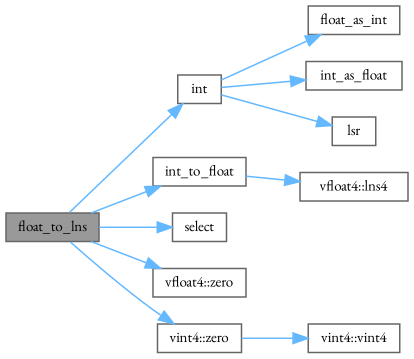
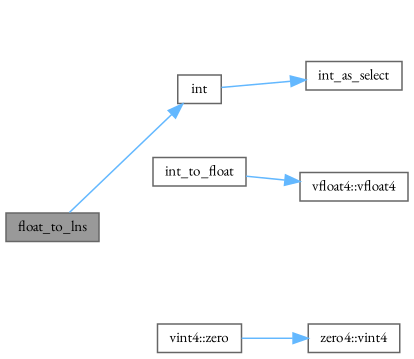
  digraph {
    fontname="EB Garamond"
    rankdir=LR
    node [color=grey40 fillcolor=white fontname="EB Garamond" fontsize=10 shape=box style=filled]
    edge [color=steelblue1 fontname="EB Garamond" fontsize=10 labelfontname=Helvetica labelfontsize=10 style=solid]
    n1 [color=gray40 fillcolor=grey60 fontcolor=black height=0.2 label=float_to_lns width=0.4]
    n2 [height=0.2 label=int width=0.4]
    n3 [height=0.2 label=int_to_float width=0.4]
-   n4 [height=0.2 label=select width=0.4]
-   n5 [height=0.2 label="vfloat4::zero" width=0.4]
    n6 [height=0.2 label="vint4::zero" width=0.4]
-   n7 [height=0.2 label=float_as_int width=0.4]
-   n8 [height=0.2 label=int_as_float width=0.4]
-   n9 [height=0.2 label=lsr width=0.4]
-   n10 [height=0.2 label="vfloat4::lns4" width=0.4]
-   n11 [height=0.2 label="vint4::vint4" width=0.4]
+   n8 [height=0.2 label=int_as_select width=0.4]
+   n10 [height=0.2 label="vfloat4::vfloat4" width=0.4]
+   n11 [height=0.2 label="zero4::vint4" width=0.4]
    n1 -> n2
-   n1 -> n3
-   n1 -> n4
-   n1 -> n5
-   n1 -> n6
-   n2 -> n7
    n2 -> n8
-   n2 -> n9
    n3 -> n10
    n6 -> n11
  }
